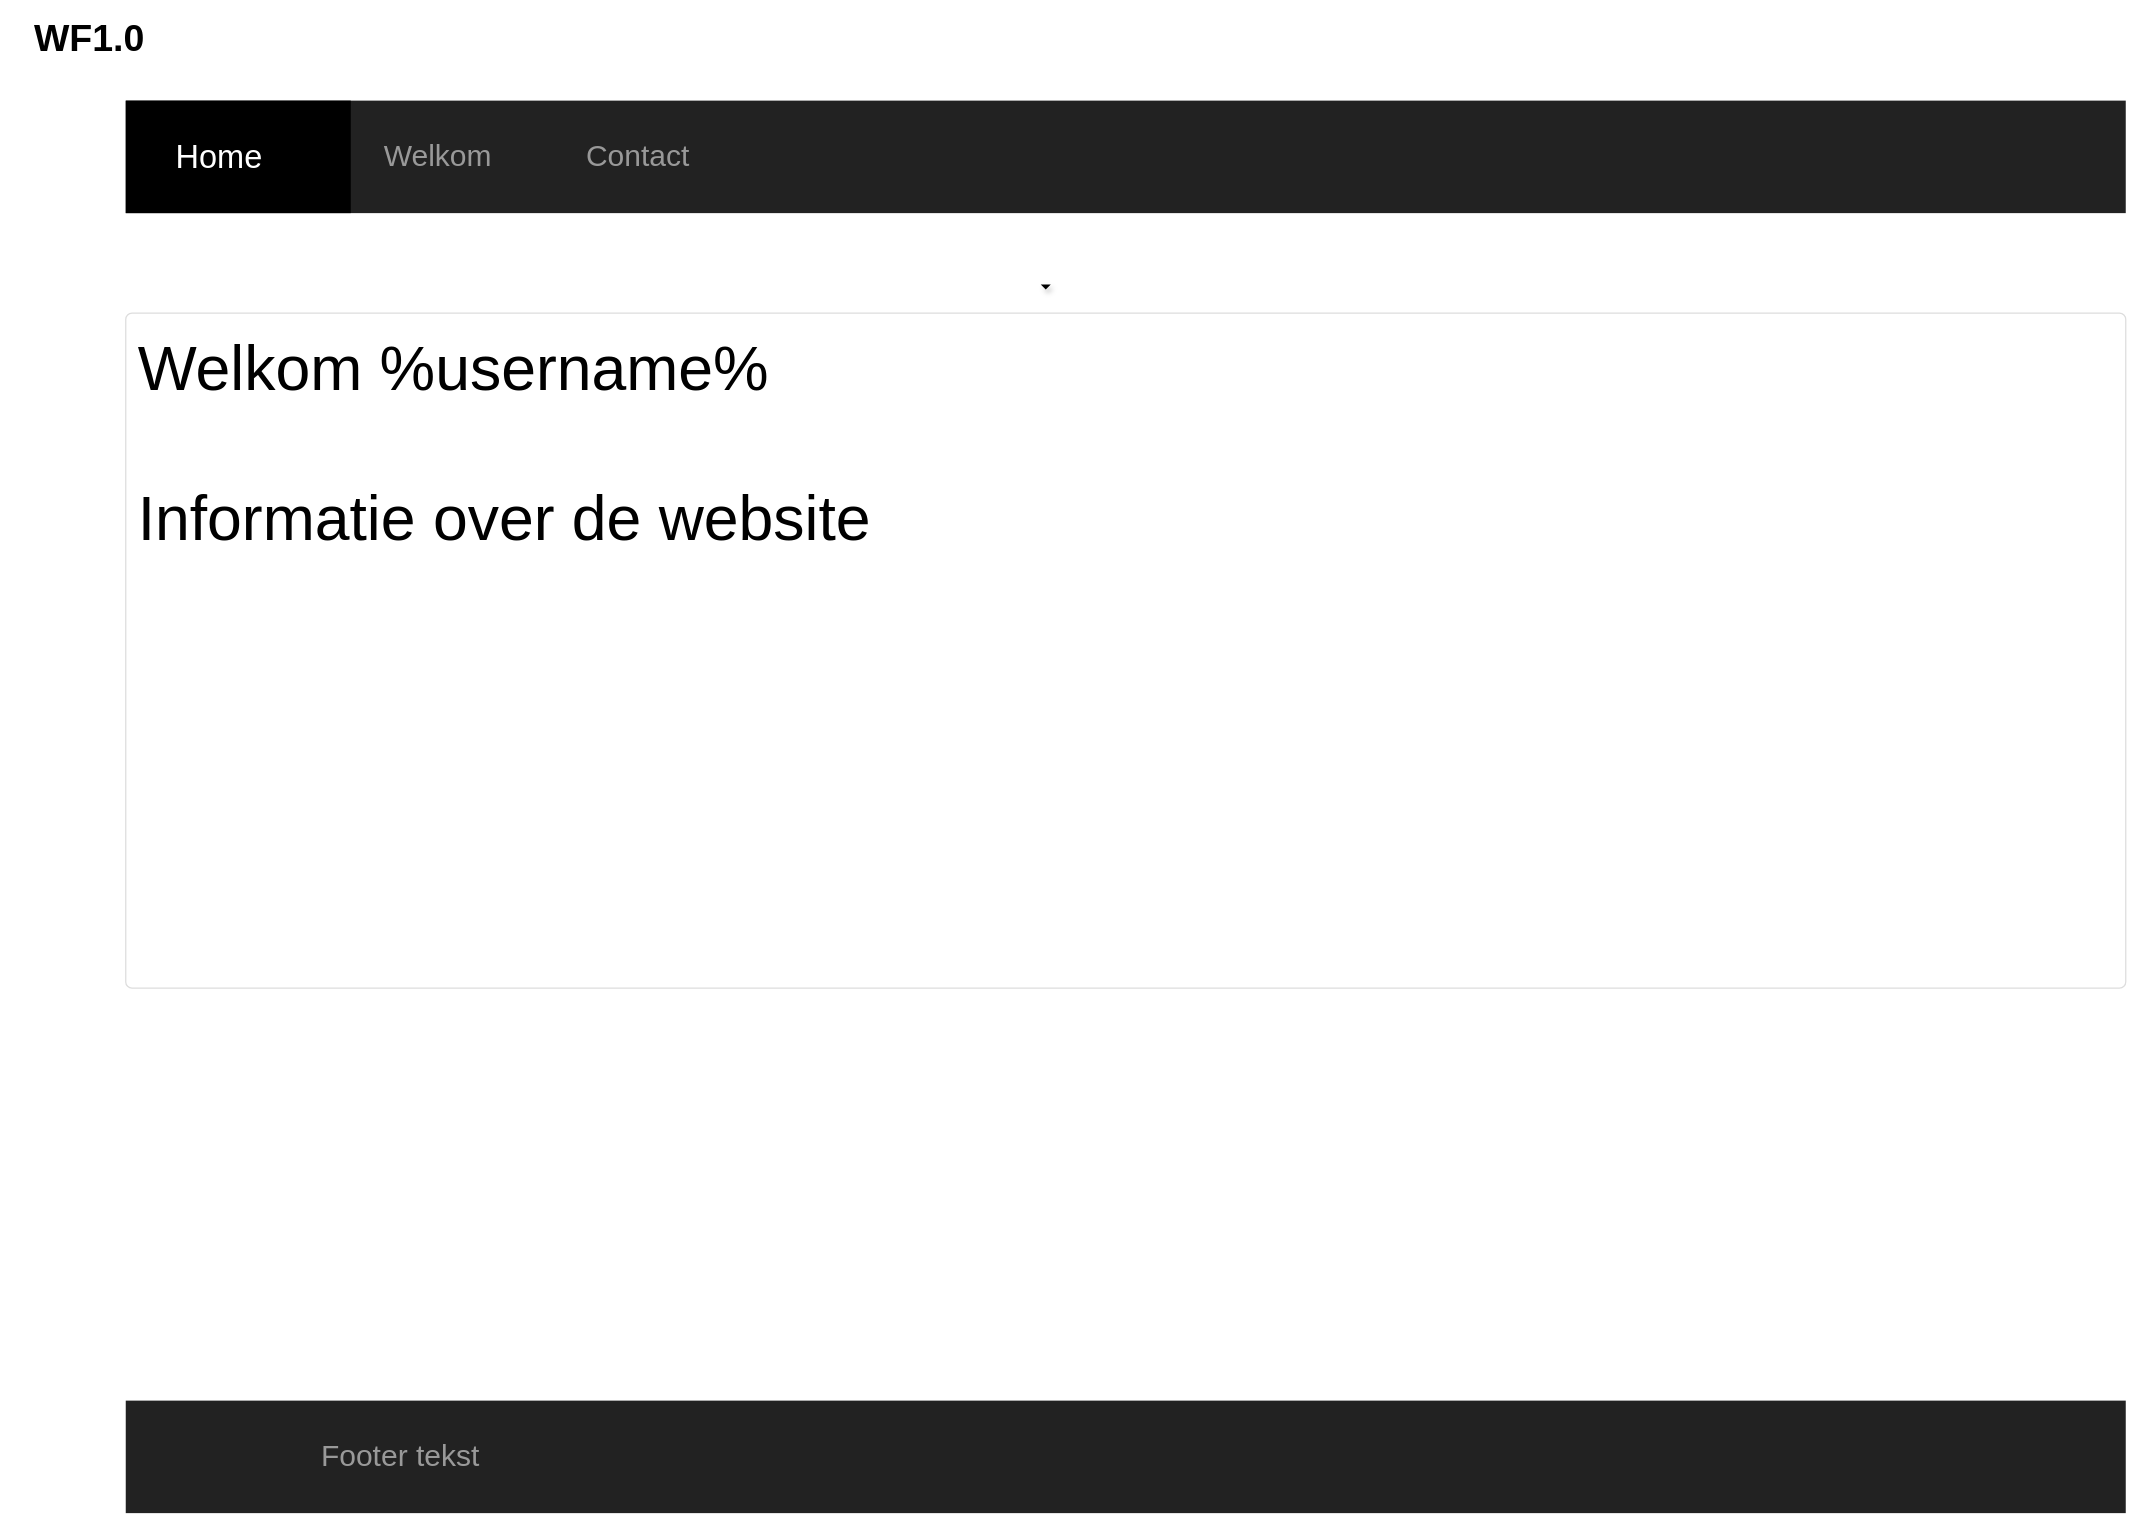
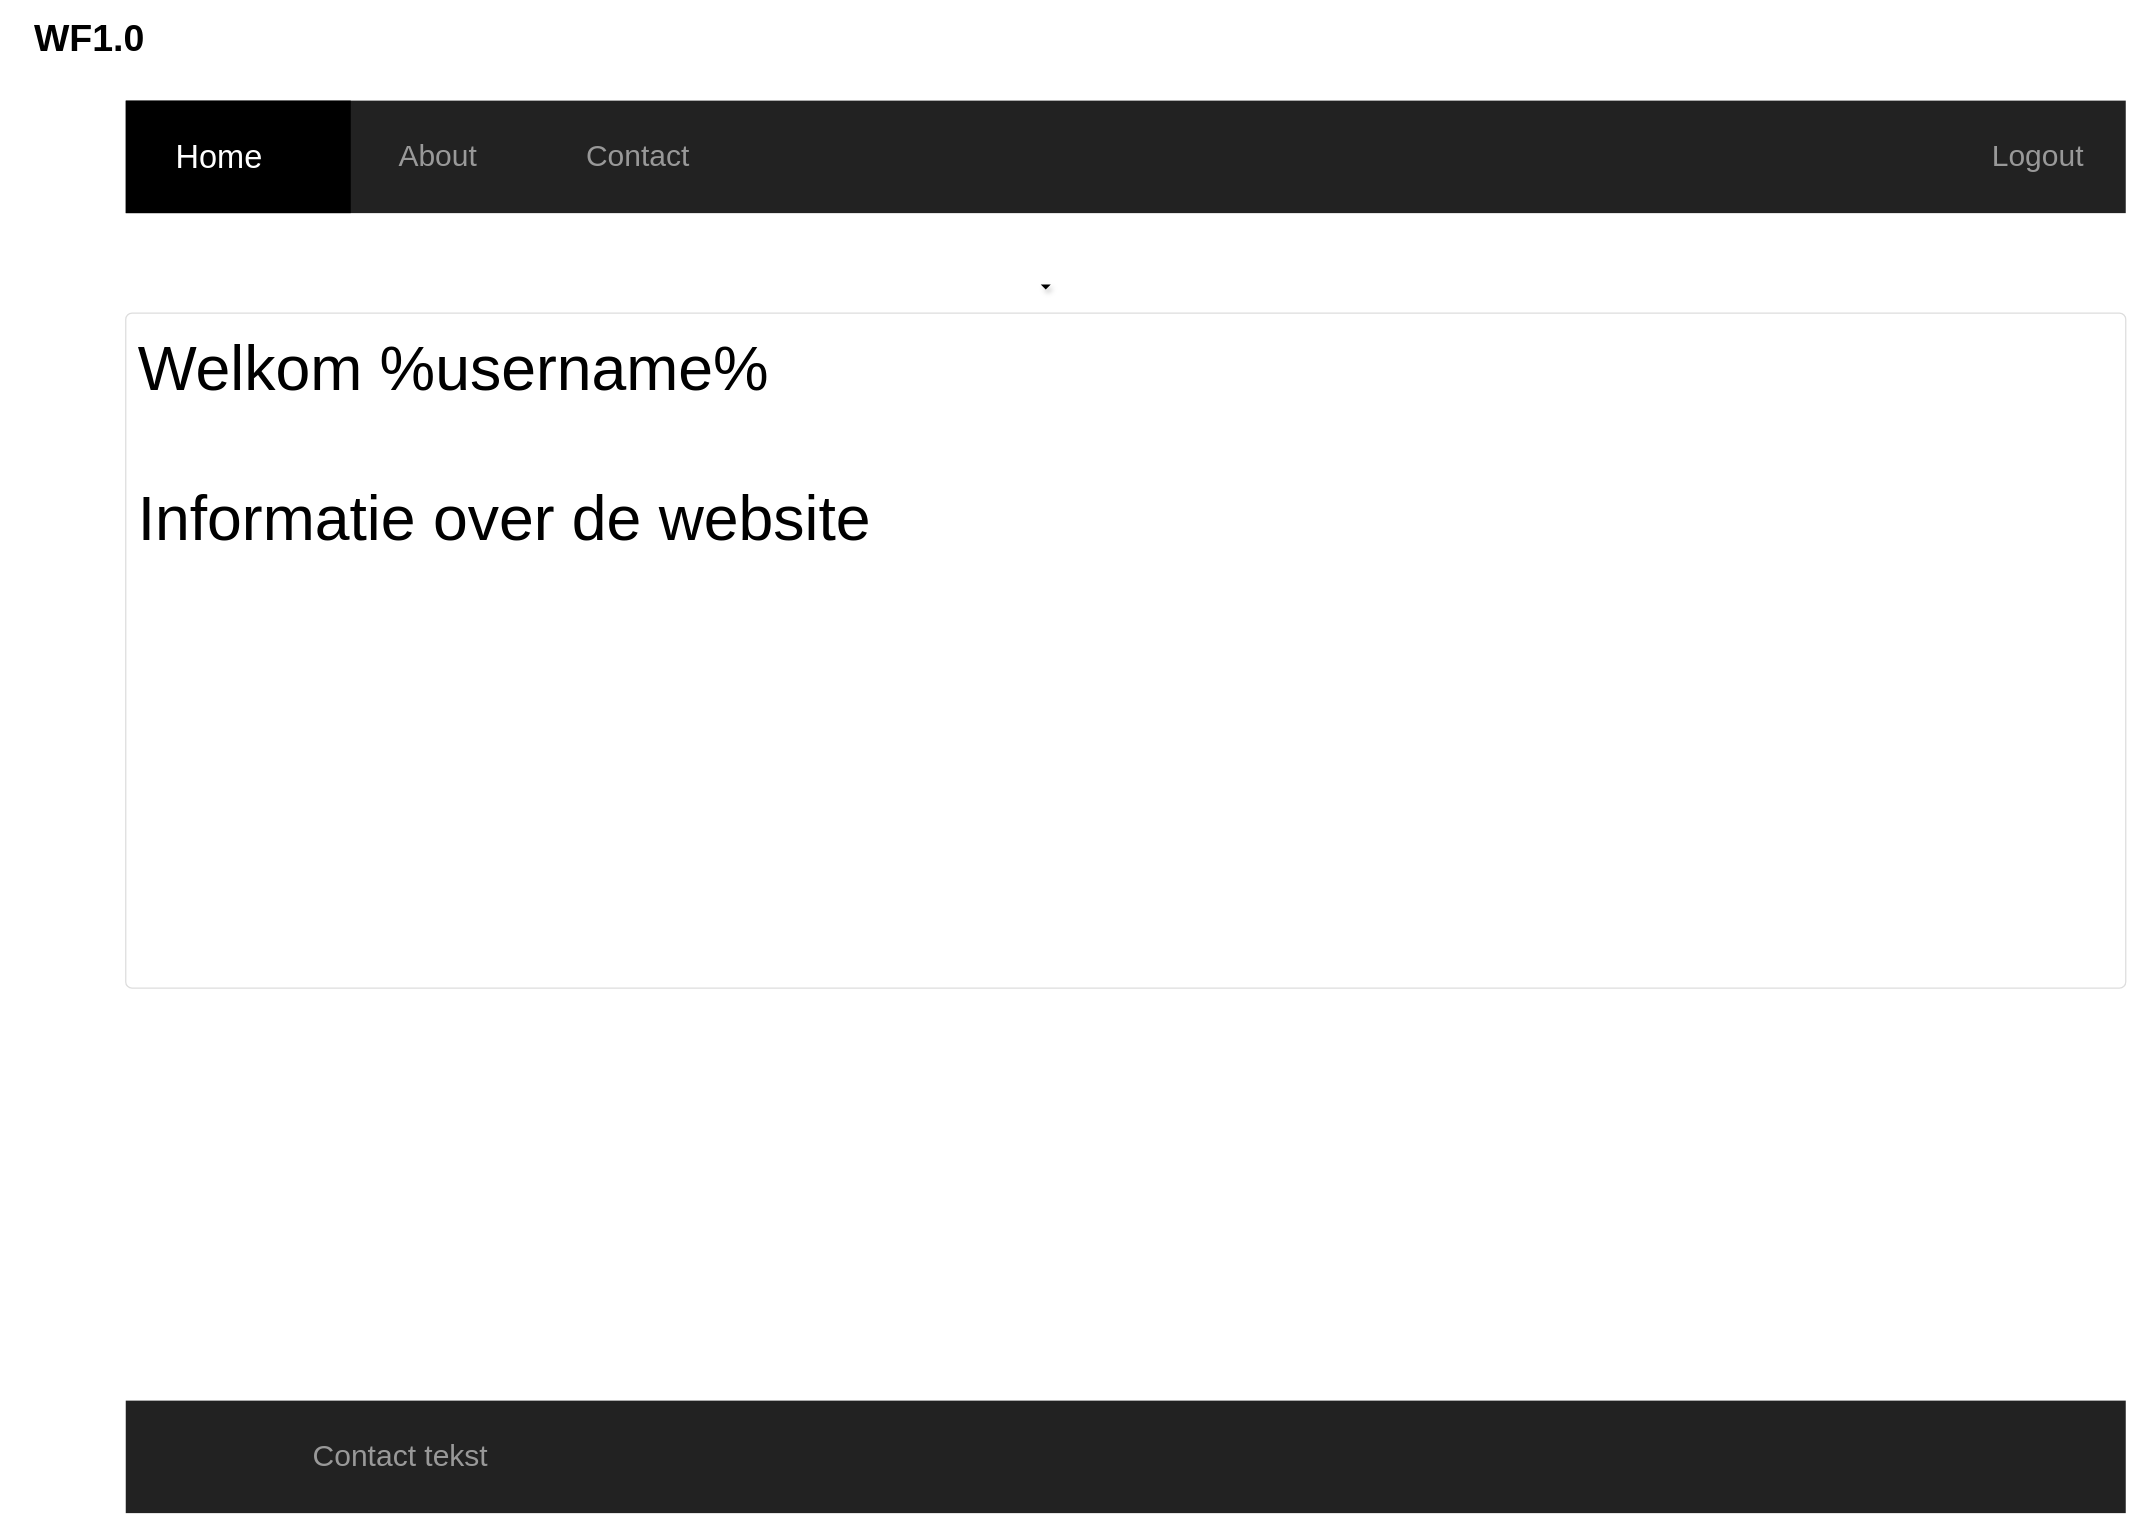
  <mxCell id="0" style=";html=1;" />
  <mxCell id="1" style=";html=1;" parent="0" />
  <mxCell id="2" value="" style="html=1;shadow=0;dashed=0;shape=mxgraph.bootstrap.rect;fillColor=#222222;strokeColor=none;whiteSpace=wrap;rounded=0;fontSize=12;fontColor=#000000;align=center;" vertex="1" parent="1"><mxGeometry x="100" y="80" width="1600" height="90" as="geometry" /></mxCell>
  <mxCell id="3" value="Contact" style="html=1;shadow=0;dashed=0;fillColor=none;strokeColor=none;shape=mxgraph.bootstrap.rect;fontColor=#999999;whiteSpace=wrap;fontSize=24;" vertex="1" parent="2"><mxGeometry x="340.007" width="140" height="90" as="geometry" /></mxCell>
+ <mxCell id="4" value="Logout" style="html=1;shadow=0;dashed=0;fillColor=none;strokeColor=none;shape=mxgraph.bootstrap.rect;fontColor=#999999;whiteSpace=wrap;fontSize=24;" vertex="1" parent="2"><mxGeometry x="1460.007" width="140" height="90" as="geometry" /></mxCell>
  <mxCell id="5" value="Home" style="html=1;shadow=0;dashed=0;shape=mxgraph.bootstrap.rect;fillColor=#000000;strokeColor=none;fontColor=#ffffff;spacingRight=30;whiteSpace=wrap;fontSize=26;" vertex="1" parent="2"><mxGeometry width="180" height="90" as="geometry" /></mxCell>
- <mxCell id="6" value="Welkom" style="html=1;shadow=0;dashed=0;fillColor=none;strokeColor=none;shape=mxgraph.bootstrap.rect;fontColor=#999999;whiteSpace=wrap;fontSize=24;" vertex="1" parent="2"><mxGeometry x="179.993" width="140" height="90" as="geometry" /></mxCell>
+ <mxCell id="6" value="About" style="html=1;shadow=0;dashed=0;fillColor=none;strokeColor=none;shape=mxgraph.bootstrap.rect;fontColor=#999999;whiteSpace=wrap;fontSize=24;" vertex="1" parent="2"><mxGeometry x="179.993" width="140" height="90" as="geometry" /></mxCell>
  <mxCell id="7" value="WF1.0" style="html=1;shadow=0;dashed=0;shape=mxgraph.bootstrap.rect;strokeColor=none;fillColor=none;fontColor=#000000;align=left;spacingLeft=5;whiteSpace=wrap;rounded=0;fontStyle=1;fontSize=30;" vertex="1" parent="1"><mxGeometry y="20" width="200" height="20" as="geometry" x="20" /></mxCell>
  <mxCell id="8" value="" style="shape=triangle;strokeColor=none;fillColor=#000000;direction=south;rounded=0;shadow=1;fontSize=12;fontColor=#000000;align=center;html=1;" vertex="1" parent="1"><mxGeometry x="832" y="227" width="8" height="4" as="geometry" /></mxCell>
  <mxCell id="9" value="&lt;font style=&quot;font-size: 50px;&quot;&gt;Welkom %username%&lt;br&gt;&lt;br&gt;Informatie over de website&lt;br&gt;&lt;/font&gt;" style="html=1;shadow=0;dashed=0;shape=mxgraph.bootstrap.rrect;rSize=5;fontSize=12;strokeColor=#dddddd;align=left;spacing=10;verticalAlign=top;whiteSpace=wrap;rounded=0;" vertex="1" parent="1"><mxGeometry x="100" y="250" width="1600" height="540" as="geometry" /></mxCell>
  <mxCell id="10" value="" style="html=1;shadow=0;dashed=0;shape=mxgraph.bootstrap.rect;fillColor=#222222;strokeColor=none;whiteSpace=wrap;rounded=0;fontSize=12;fontColor=#000000;align=center;" vertex="1" parent="1"><mxGeometry x="100" y="1120" width="1600" height="90" as="geometry" /></mxCell>
- <mxCell id="11" value="Footer tekst" style="html=1;shadow=0;dashed=0;fillColor=none;strokeColor=none;shape=mxgraph.bootstrap.rect;fontColor=#999999;whiteSpace=wrap;fontSize=24;" vertex="1" parent="10"><mxGeometry x="50" width="340" height="90" as="geometry" /></mxCell>
+ <mxCell id="11" value="Contact tekst" style="html=1;shadow=0;dashed=0;fillColor=none;strokeColor=none;shape=mxgraph.bootstrap.rect;fontColor=#999999;whiteSpace=wrap;fontSize=24;" vertex="1" parent="10"><mxGeometry x="50" width="340" height="90" as="geometry" /></mxCell>
